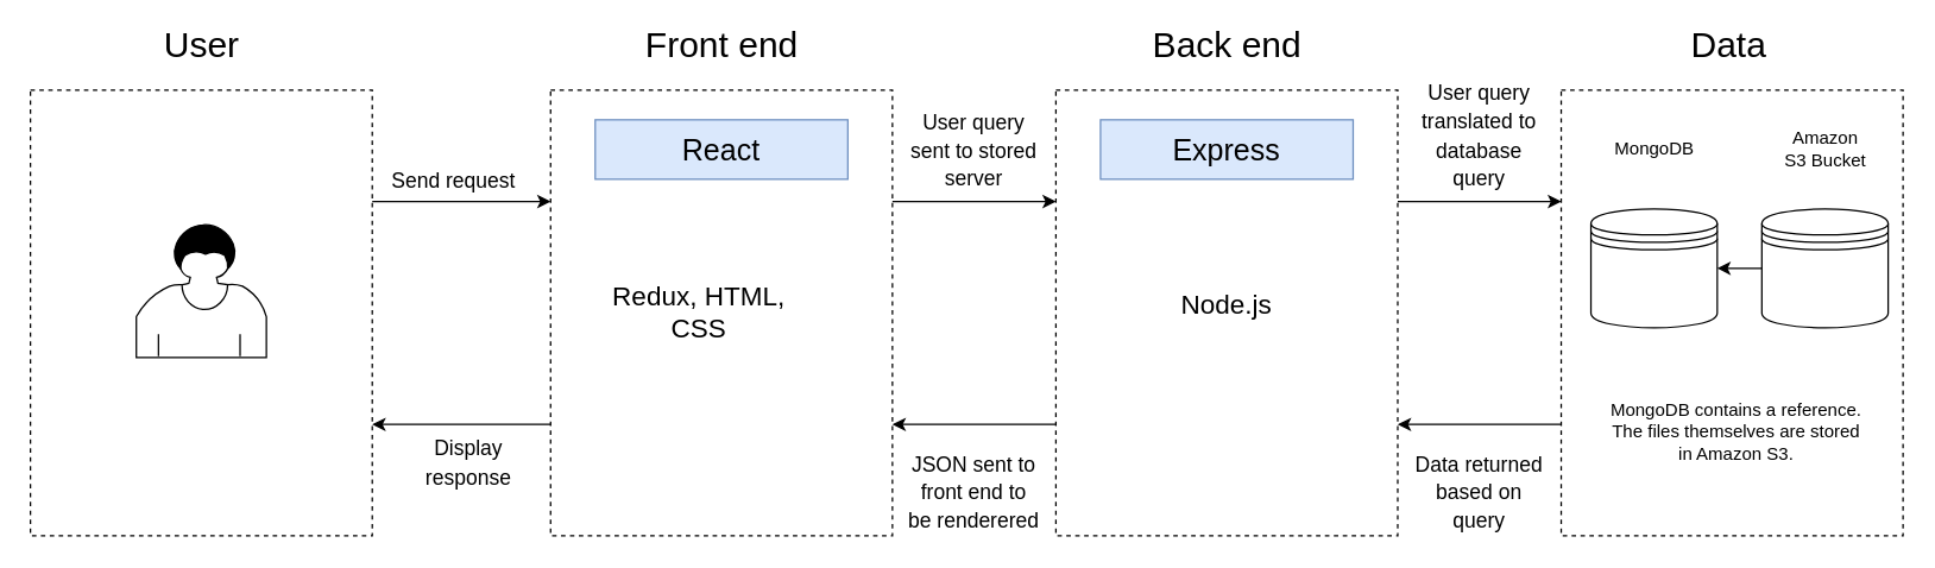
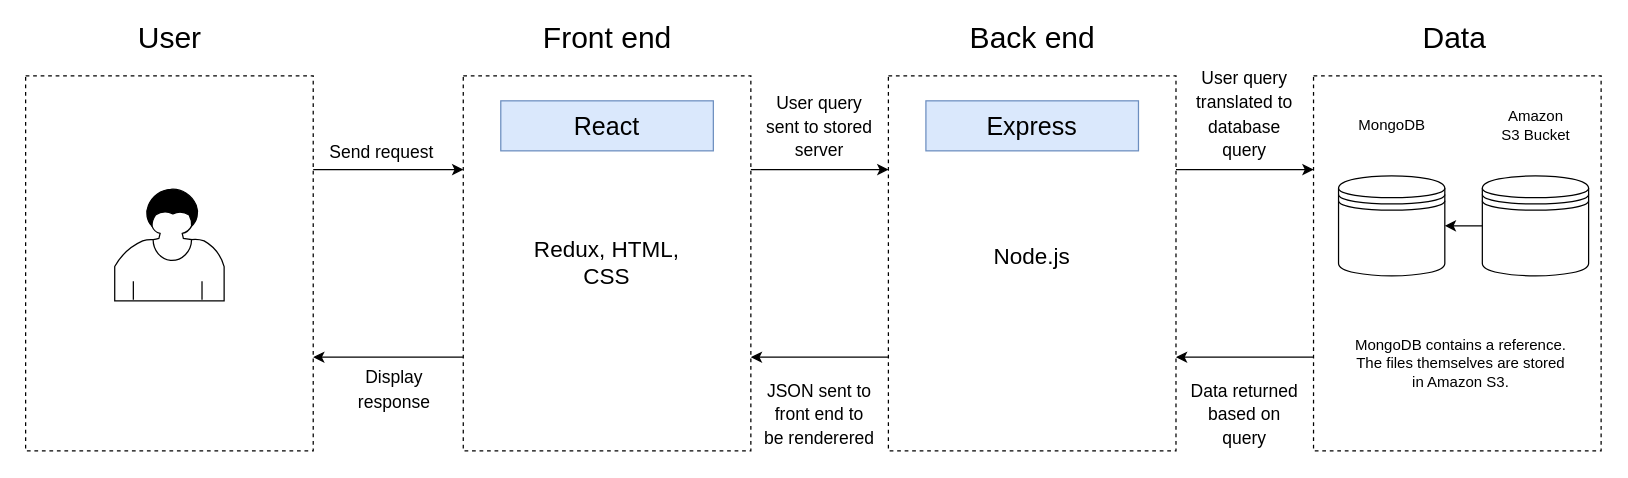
  <mxCell id="0" />
  <mxCell id="1" parent="0" />
  <mxCell id="2" value="" style="rounded=0;whiteSpace=wrap;html=1;dashed=1;fillColor=none;perimeterSpacing=0;" vertex="1" parent="1"><mxGeometry x="20" y="60" width="230" height="300" as="geometry" /></mxCell>
  <mxCell id="3" value="" style="rounded=0;whiteSpace=wrap;html=1;dashed=1;fillColor=none;perimeterSpacing=0;" vertex="1" parent="1"><mxGeometry x="1050" y="60" width="230" height="300" as="geometry" /></mxCell>
  <mxCell id="4" value="MongoDB" style="text;html=1;strokeColor=none;fillColor=none;align=center;verticalAlign=middle;whiteSpace=wrap;rounded=0;" vertex="1" parent="1"><mxGeometry x="1082.5" y="90" width="60" height="20" as="geometry" /></mxCell>
  <mxCell id="5" value="Data" style="text;html=1;strokeColor=none;fillColor=none;align=center;verticalAlign=middle;whiteSpace=wrap;rounded=0;dashed=1;fontSize=24;" vertex="1" parent="1"><mxGeometry x="1142.5" y="20" width="40" height="20" as="geometry" /></mxCell>
  <mxCell id="6" value="" style="shape=datastore;whiteSpace=wrap;html=1;fillColor=none;" vertex="1" parent="1"><mxGeometry x="1070" y="140" width="85" height="80" as="geometry" /></mxCell>
  <mxCell id="7" style="edgeStyle=orthogonalEdgeStyle;rounded=0;orthogonalLoop=1;jettySize=auto;html=1;exitX=0;exitY=0.5;exitDx=0;exitDy=0;entryX=1;entryY=0.5;entryDx=0;entryDy=0;" edge="1" parent="1" source="8" target="6"><mxGeometry relative="1" as="geometry" /></mxCell>
  <mxCell id="8" value="" style="shape=datastore;whiteSpace=wrap;html=1;fillColor=none;" vertex="1" parent="1"><mxGeometry x="1185" y="140" width="85" height="80" as="geometry" /></mxCell>
  <mxCell id="9" value="Amazon S3 Bucket" style="text;html=1;strokeColor=none;fillColor=none;align=center;verticalAlign=middle;whiteSpace=wrap;rounded=0;" vertex="1" parent="1"><mxGeometry x="1197.5" y="90" width="60" height="20" as="geometry" /></mxCell>
  <mxCell id="10" value="" style="endArrow=classic;html=1;exitX=0;exitY=0.75;exitDx=0;exitDy=0;entryX=1;entryY=0.75;entryDx=0;entryDy=0;" edge="1" parent="1" source="3" target="12"><mxGeometry width="50" height="50" relative="1" as="geometry"><mxPoint x="920" y="430" as="sourcePoint" /><mxPoint x="970" y="380" as="targetPoint" /></mxGeometry></mxCell>
  <mxCell id="11" value="MongoDB contains a reference. The files themselves are stored in Amazon S3." style="text;html=1;strokeColor=none;fillColor=none;align=center;verticalAlign=middle;whiteSpace=wrap;rounded=0;" vertex="1" parent="1"><mxGeometry x="1077.5" y="260" width="180" height="60" as="geometry" /></mxCell>
  <mxCell id="12" value="" style="rounded=0;whiteSpace=wrap;html=1;dashed=1;fillColor=none;perimeterSpacing=0;" vertex="1" parent="1"><mxGeometry x="710" y="60" width="230" height="300" as="geometry" /></mxCell>
  <mxCell id="13" value="Back end" style="text;html=1;strokeColor=none;fillColor=none;align=center;verticalAlign=middle;whiteSpace=wrap;rounded=0;dashed=1;fontSize=24;" vertex="1" parent="1"><mxGeometry x="767.5" y="20" width="115" height="20" as="geometry" /></mxCell>
  <mxCell id="14" value="" style="endArrow=classic;html=1;exitX=1;exitY=0.25;exitDx=0;exitDy=0;entryX=0;entryY=0.25;entryDx=0;entryDy=0;" edge="1" parent="1" source="12" target="3"><mxGeometry width="50" height="50" relative="1" as="geometry"><mxPoint x="980" y="295" as="sourcePoint" /><mxPoint x="950" y="295" as="targetPoint" /></mxGeometry></mxCell>
  <mxCell id="15" value="" style="rounded=0;whiteSpace=wrap;html=1;dashed=1;fillColor=none;perimeterSpacing=0;" vertex="1" parent="1"><mxGeometry x="370" y="60" width="230" height="300" as="geometry" /></mxCell>
  <mxCell id="16" value="Front end" style="text;html=1;strokeColor=none;fillColor=none;align=center;verticalAlign=middle;whiteSpace=wrap;rounded=0;dashed=1;fontSize=24;" vertex="1" parent="1"><mxGeometry x="427.5" y="20" width="115" height="20" as="geometry" /></mxCell>
  <mxCell id="17" value="" style="shape=mxgraph.bpmn.user_task;html=1;outlineConnect=0;fontFamily=Helvetica;fontSize=12;fontColor=#000000;align=center;strokeColor=#000000;" vertex="1" parent="1"><mxGeometry x="91.25" y="150" width="87.5" height="90" as="geometry" /></mxCell>
  <mxCell id="18" value="User" style="text;html=1;strokeColor=none;fillColor=none;align=center;verticalAlign=middle;whiteSpace=wrap;rounded=0;dashed=1;fontSize=24;" vertex="1" parent="1"><mxGeometry x="77.5" y="20" width="115" height="20" as="geometry" /></mxCell>
  <mxCell id="19" value="" style="endArrow=classic;html=1;exitX=1;exitY=0.25;exitDx=0;exitDy=0;entryX=0;entryY=0.25;entryDx=0;entryDy=0;" edge="1" parent="1" source="2" target="15"><mxGeometry width="50" height="50" relative="1" as="geometry"><mxPoint x="920" y="145" as="sourcePoint" /><mxPoint x="950" y="145" as="targetPoint" /></mxGeometry></mxCell>
  <mxCell id="20" value="&lt;font style=&quot;font-size: 14px&quot;&gt;Send request&lt;/font&gt;" style="text;html=1;strokeColor=none;fillColor=none;align=center;verticalAlign=middle;whiteSpace=wrap;rounded=0;fontSize=16;" vertex="1" parent="1"><mxGeometry x="260" y="110" width="90" height="20" as="geometry" /></mxCell>
  <mxCell id="21" value="" style="endArrow=classic;html=1;exitX=0;exitY=0.75;exitDx=0;exitDy=0;entryX=1;entryY=0.75;entryDx=0;entryDy=0;" edge="1" parent="1" source="15" target="2"><mxGeometry width="50" height="50" relative="1" as="geometry"><mxPoint x="260" y="145" as="sourcePoint" /><mxPoint x="380" y="145" as="targetPoint" /></mxGeometry></mxCell>
  <mxCell id="22" value="&lt;font style=&quot;font-size: 14px&quot;&gt;Display response&lt;/font&gt;" style="text;html=1;strokeColor=none;fillColor=none;align=center;verticalAlign=middle;whiteSpace=wrap;rounded=0;fontSize=16;" vertex="1" parent="1"><mxGeometry x="269.65" y="300" width="90" height="20" as="geometry" /></mxCell>
  <mxCell id="23" value="React" style="text;html=1;strokeColor=#6c8ebf;fillColor=#dae8fc;align=center;verticalAlign=middle;whiteSpace=wrap;rounded=0;fontSize=20;" vertex="1" parent="1"><mxGeometry x="400" y="80" width="170" height="40" as="geometry" /></mxCell>
- <mxCell id="24" value="Redux, HTML, CSS" style="text;html=1;strokeColor=none;fillColor=none;align=center;verticalAlign=middle;whiteSpace=wrap;rounded=0;fontSize=18;" vertex="1" parent="1"><mxGeometry x="390" y="170" width="160" height="80" as="geometry" /></mxCell>
+ <mxCell id="24" value="Redux, HTML, CSS" style="text;html=1;strokeColor=none;fillColor=none;align=center;verticalAlign=middle;whiteSpace=wrap;rounded=0;fontSize=18;" vertex="1" parent="1"><mxGeometry x="405" y="170" width="160" height="80" as="geometry" /></mxCell>
  <mxCell id="25" value="" style="endArrow=classic;html=1;exitX=1;exitY=0.25;exitDx=0;exitDy=0;entryX=0;entryY=0.25;entryDx=0;entryDy=0;" edge="1" parent="1" source="15" target="12"><mxGeometry width="50" height="50" relative="1" as="geometry"><mxPoint x="630" y="110" as="sourcePoint" /><mxPoint x="750" y="110" as="targetPoint" /></mxGeometry></mxCell>
  <mxCell id="26" value="Express" style="text;html=1;strokeColor=#6c8ebf;fillColor=#dae8fc;align=center;verticalAlign=middle;whiteSpace=wrap;rounded=0;fontSize=20;" vertex="1" parent="1"><mxGeometry x="740" y="80" width="170" height="40" as="geometry" /></mxCell>
  <mxCell id="27" value="Node.js" style="text;html=1;strokeColor=none;fillColor=none;align=center;verticalAlign=middle;whiteSpace=wrap;rounded=0;fontSize=18;" vertex="1" parent="1"><mxGeometry x="745" y="165" width="160" height="80" as="geometry" /></mxCell>
  <mxCell id="28" value="&lt;font style=&quot;font-size: 14px&quot;&gt;User query sent to stored server&lt;/font&gt;" style="text;html=1;strokeColor=none;fillColor=none;align=center;verticalAlign=middle;whiteSpace=wrap;rounded=0;fontSize=16;" vertex="1" parent="1"><mxGeometry x="610" y="70" width="90" height="60" as="geometry" /></mxCell>
  <mxCell id="29" value="" style="endArrow=classic;html=1;exitX=0;exitY=0.75;exitDx=0;exitDy=0;entryX=1;entryY=0.75;entryDx=0;entryDy=0;" edge="1" parent="1" source="12" target="15"><mxGeometry width="50" height="50" relative="1" as="geometry"><mxPoint x="660" y="289.41" as="sourcePoint" /><mxPoint x="610" y="289" as="targetPoint" /></mxGeometry></mxCell>
  <mxCell id="30" value="&lt;font style=&quot;font-size: 14px&quot;&gt;JSON sent to front end to be renderered&lt;/font&gt;" style="text;html=1;strokeColor=none;fillColor=none;align=center;verticalAlign=middle;whiteSpace=wrap;rounded=0;fontSize=16;" vertex="1" parent="1"><mxGeometry x="610" y="300" width="90" height="60" as="geometry" /></mxCell>
  <mxCell id="31" value="&lt;font style=&quot;font-size: 14px&quot;&gt;User query translated to database query&lt;/font&gt;" style="text;html=1;strokeColor=none;fillColor=none;align=center;verticalAlign=middle;whiteSpace=wrap;rounded=0;fontSize=16;" vertex="1" parent="1"><mxGeometry x="950" y="60" width="90" height="60" as="geometry" /></mxCell>
  <mxCell id="32" value="&lt;font style=&quot;font-size: 14px&quot;&gt;Data returned based on query&lt;/font&gt;" style="text;html=1;strokeColor=none;fillColor=none;align=center;verticalAlign=middle;whiteSpace=wrap;rounded=0;fontSize=16;" vertex="1" parent="1"><mxGeometry x="950" y="300" width="90" height="60" as="geometry" /></mxCell>
